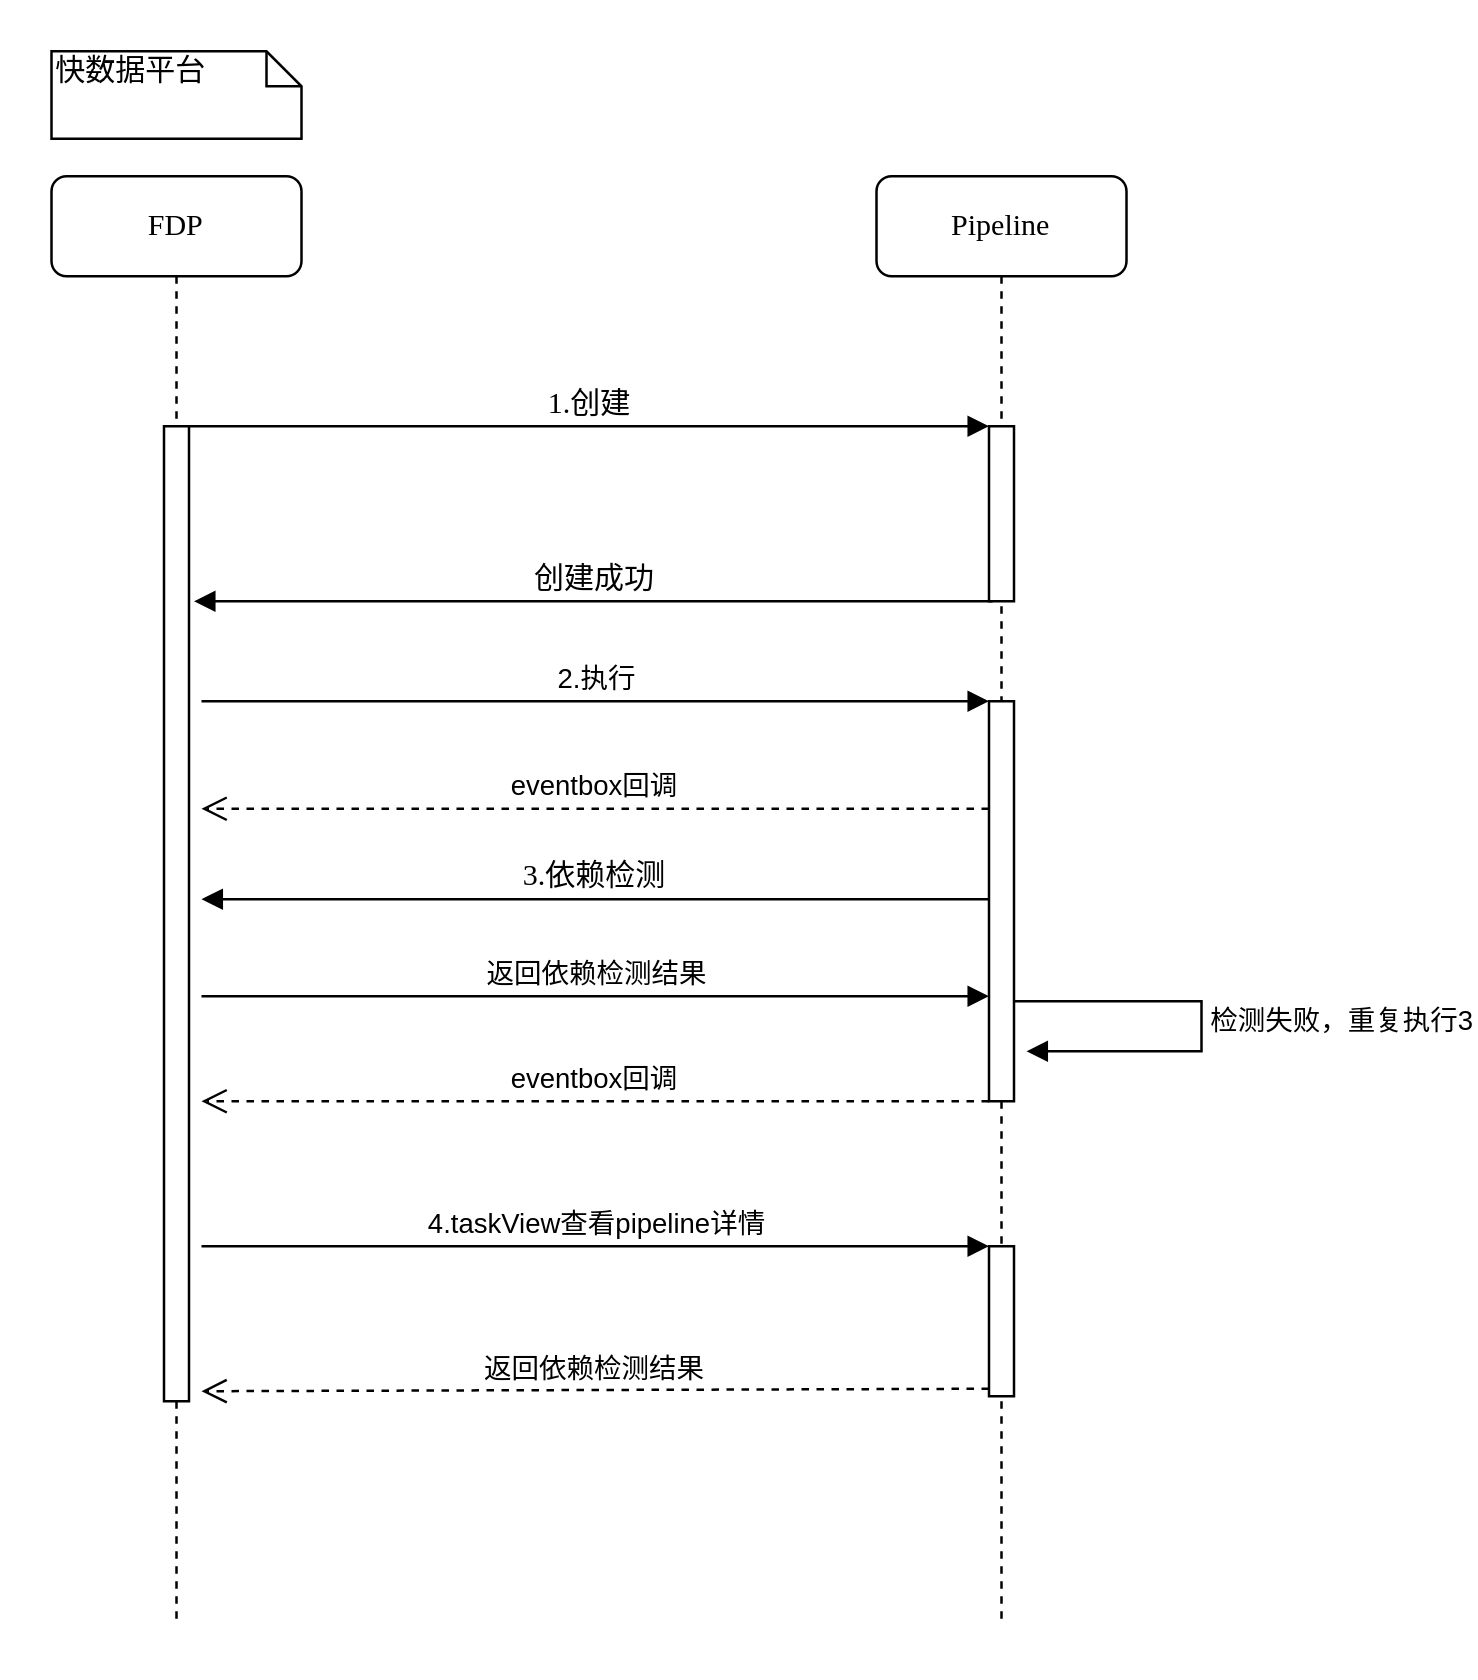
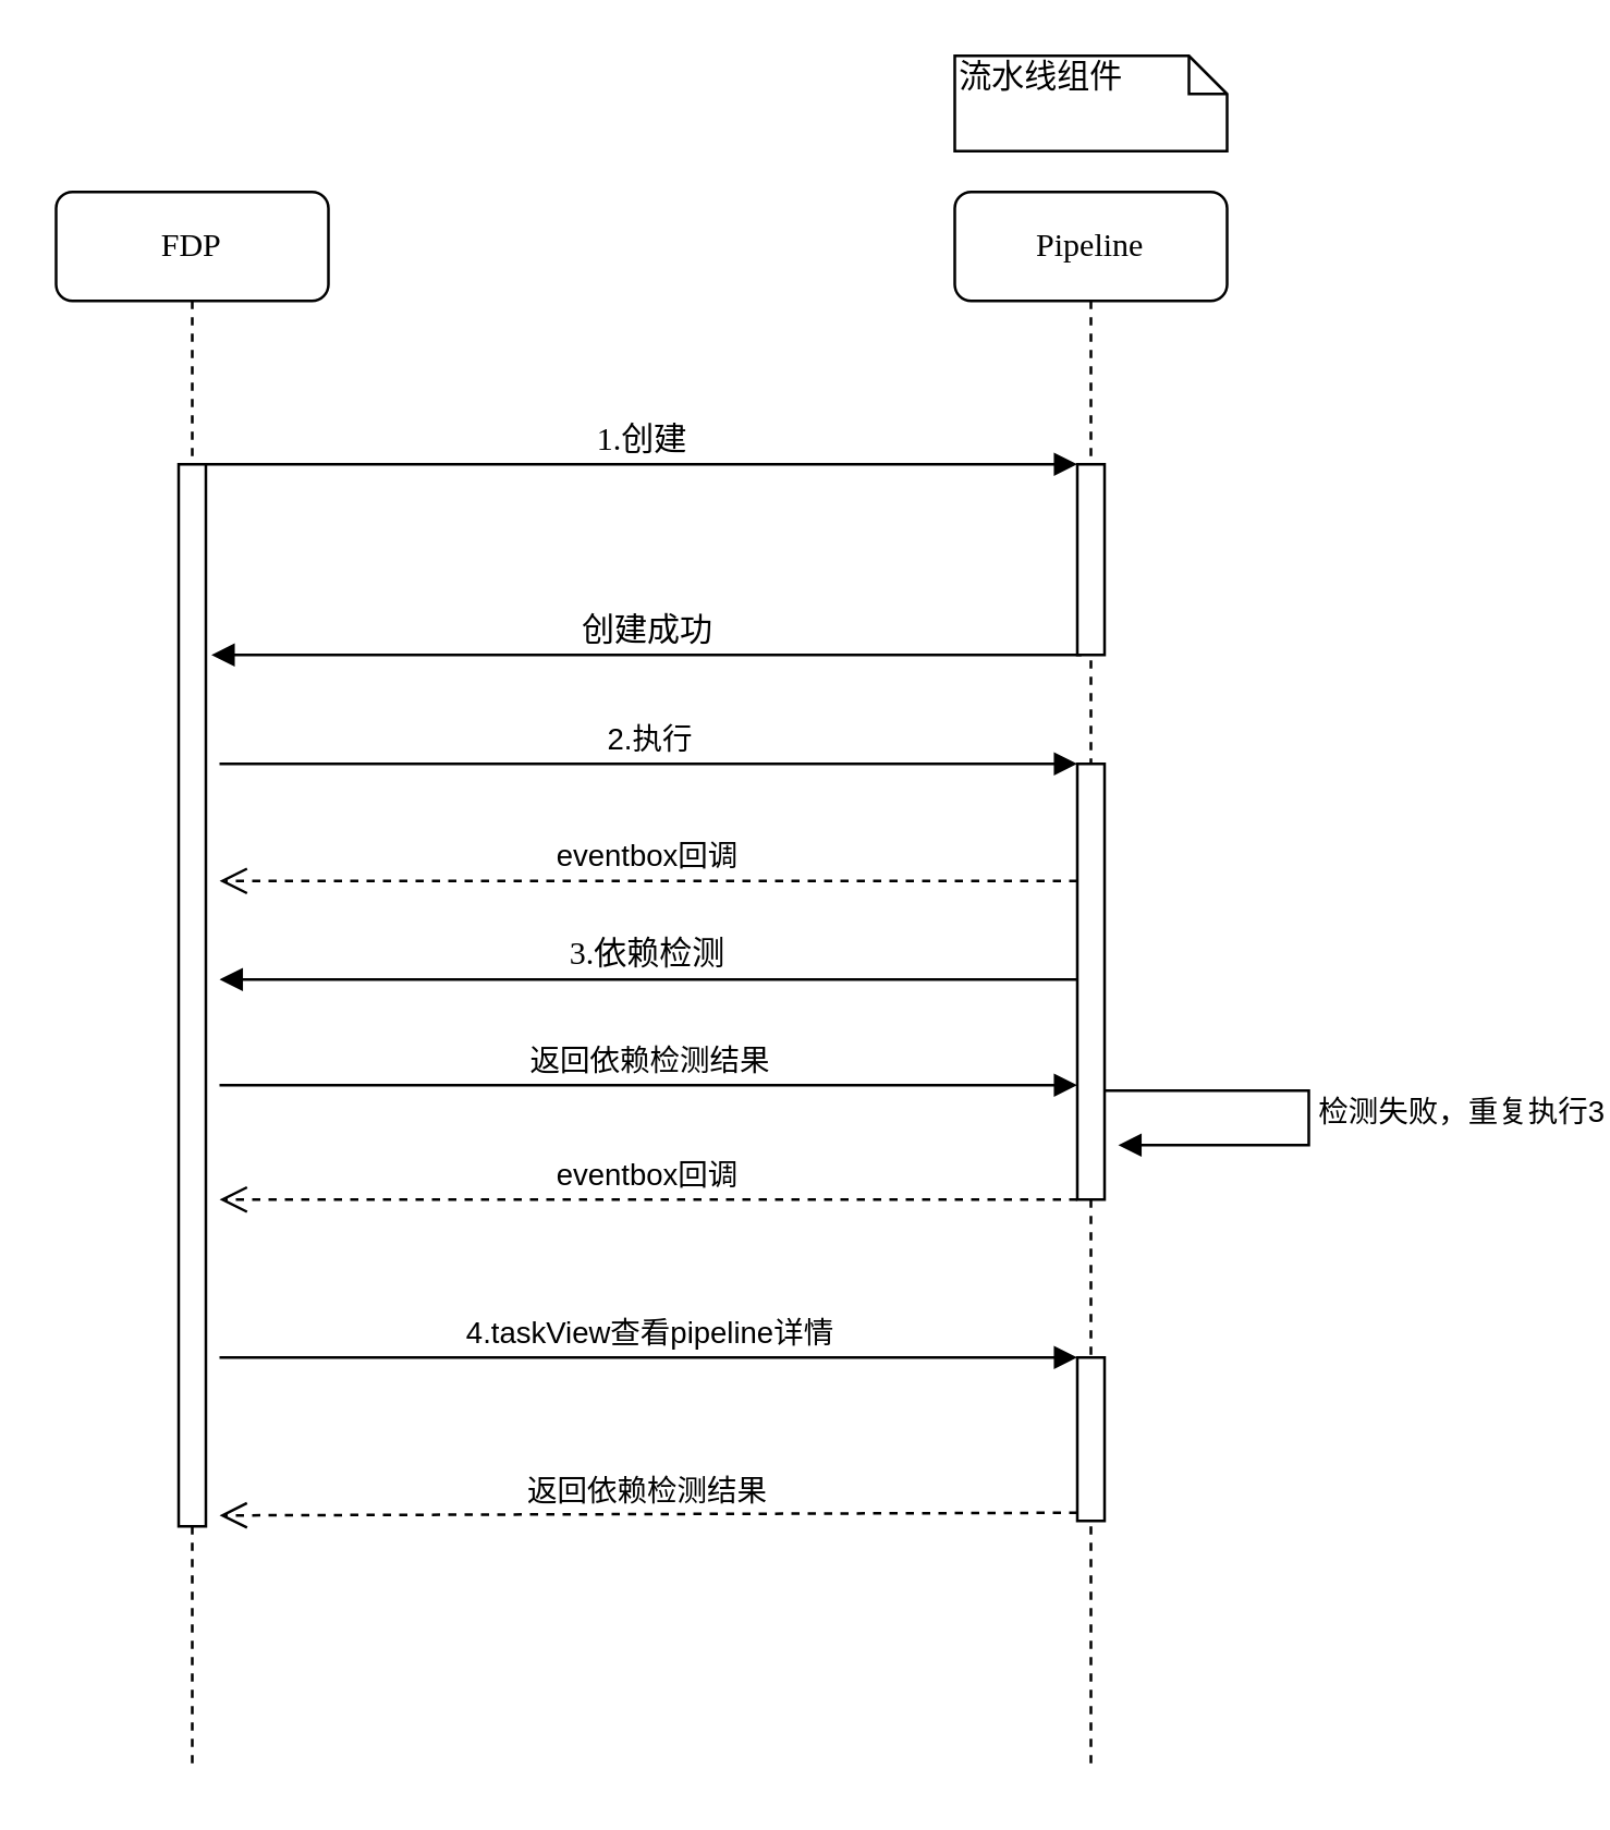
  <mxCell id="0" />
  <mxCell id="1" parent="0" />
  <mxCell id="2" value="Pipeline" style="shape=umlLifeline;perimeter=lifelinePerimeter;whiteSpace=wrap;html=1;container=1;collapsible=0;recursiveResize=0;outlineConnect=0;rounded=1;shadow=0;comic=0;labelBackgroundColor=none;strokeWidth=1;fontFamily=Verdana;fontSize=12;align=center;" parent="1" vertex="1"><mxGeometry x="350" y="70" width="100" height="580" as="geometry" /></mxCell>
  <mxCell id="3" value="" style="html=1;points=[];perimeter=orthogonalPerimeter;rounded=0;shadow=0;comic=0;labelBackgroundColor=none;strokeWidth=1;fontFamily=Verdana;fontSize=12;align=center;" parent="2" vertex="1"><mxGeometry x="45" y="100" width="10" height="70" as="geometry" /></mxCell>
  <mxCell id="4" value="1.创建" style="html=1;verticalAlign=bottom;endArrow=block;entryX=0;entryY=0;labelBackgroundColor=none;fontFamily=Verdana;fontSize=12;edgeStyle=elbowEdgeStyle;elbow=vertical;" parent="1" source="8" target="3" edge="1"><mxGeometry relative="1" as="geometry"><mxPoint x="140" y="180" as="sourcePoint" /></mxGeometry></mxCell>
- <mxCell id="5" value="快数据平台" style="shape=note;whiteSpace=wrap;html=1;size=14;verticalAlign=top;align=left;spacingTop=-6;rounded=0;shadow=0;comic=0;labelBackgroundColor=none;strokeWidth=1;fontFamily=Verdana;fontSize=12" parent="1" vertex="1"><mxGeometry x="20" y="20" width="100" height="35" as="geometry" /></mxCell>
+ <mxCell id="6" value="流水线组件" style="shape=note;whiteSpace=wrap;html=1;size=14;verticalAlign=top;align=left;spacingTop=-6;rounded=0;shadow=0;comic=0;labelBackgroundColor=none;strokeWidth=1;fontFamily=Verdana;fontSize=12" parent="1" vertex="1"><mxGeometry x="350" y="20" width="100" height="35" as="geometry" /></mxCell>
  <mxCell id="7" value="FDP" style="shape=umlLifeline;perimeter=lifelinePerimeter;whiteSpace=wrap;html=1;container=1;collapsible=0;recursiveResize=0;outlineConnect=0;rounded=1;shadow=0;comic=0;labelBackgroundColor=none;strokeWidth=1;fontFamily=Verdana;fontSize=12;align=center;" parent="1" vertex="1"><mxGeometry x="20" y="70" width="100" height="580" as="geometry" /></mxCell>
  <mxCell id="8" value="" style="html=1;points=[];perimeter=orthogonalPerimeter;rounded=0;shadow=0;comic=0;labelBackgroundColor=none;strokeWidth=1;fontFamily=Verdana;fontSize=12;align=center;" parent="7" vertex="1"><mxGeometry x="45" y="100" width="10" height="390" as="geometry" /></mxCell>
  <mxCell id="9" value="创建成功" style="html=1;verticalAlign=bottom;endArrow=block;labelBackgroundColor=none;fontFamily=Verdana;fontSize=12;edgeStyle=elbowEdgeStyle;elbow=vertical;" edge="1" parent="1"><mxGeometry relative="1" as="geometry"><mxPoint x="396.5" y="240" as="sourcePoint" /><mxPoint x="77" y="240" as="targetPoint" /><Array as="points"><mxPoint x="147" y="240" /></Array></mxGeometry></mxCell>
  <mxCell id="10" value="" style="html=1;points=[];perimeter=orthogonalPerimeter;gradientColor=none;" vertex="1" parent="1"><mxGeometry x="395" y="280" width="10" height="160" as="geometry" /></mxCell>
  <mxCell id="11" value="2.执行" style="html=1;verticalAlign=bottom;endArrow=block;entryX=0;entryY=0;" edge="1" target="10" parent="1"><mxGeometry relative="1" as="geometry"><mxPoint x="80" y="280" as="sourcePoint" /></mxGeometry></mxCell>
  <mxCell id="12" value="eventbox回调" style="html=1;verticalAlign=bottom;endArrow=open;dashed=1;endSize=8;exitX=0;exitY=0.95;" edge="1" parent="1"><mxGeometry relative="1" as="geometry"><mxPoint x="80" y="323" as="targetPoint" /><mxPoint x="395" y="323" as="sourcePoint" /></mxGeometry></mxCell>
  <mxCell id="13" value="3.依赖检测" style="html=1;verticalAlign=bottom;endArrow=block;labelBackgroundColor=none;fontFamily=Verdana;fontSize=12;edgeStyle=elbowEdgeStyle;elbow=horizontal;" edge="1" parent="1"><mxGeometry relative="1" as="geometry"><mxPoint x="80" y="359.17" as="targetPoint" /><mxPoint x="395" y="359.17" as="sourcePoint" /></mxGeometry></mxCell>
  <mxCell id="14" value="返回依赖检测结果" style="html=1;verticalAlign=bottom;endArrow=block;entryX=0;entryY=0;" edge="1" parent="1"><mxGeometry relative="1" as="geometry"><mxPoint x="80" y="398" as="sourcePoint" /><mxPoint x="395" y="398" as="targetPoint" /></mxGeometry></mxCell>
  <mxCell id="15" value="eventbox回调" style="html=1;verticalAlign=bottom;endArrow=open;dashed=1;endSize=8;exitX=0;exitY=0.95;" edge="1" parent="1"><mxGeometry relative="1" as="geometry"><mxPoint x="80" y="440" as="targetPoint" /><mxPoint x="395" y="440" as="sourcePoint" /></mxGeometry></mxCell>
  <mxCell id="16" value="" style="html=1;points=[];perimeter=orthogonalPerimeter;gradientColor=none;" vertex="1" parent="1"><mxGeometry x="395" y="498" width="10" height="60" as="geometry" /></mxCell>
  <mxCell id="17" value="4.taskView查看pipeline详情" style="html=1;verticalAlign=bottom;endArrow=block;entryX=0;entryY=0;" edge="1" parent="1"><mxGeometry relative="1" as="geometry"><mxPoint x="80" y="498" as="sourcePoint" /><mxPoint x="395" y="498" as="targetPoint" /></mxGeometry></mxCell>
  <mxCell id="18" value="返回依赖检测结果" style="html=1;verticalAlign=bottom;endArrow=open;dashed=1;endSize=8;exitX=0;exitY=0.95;" edge="1" source="16" parent="1"><mxGeometry relative="1" as="geometry"><mxPoint x="80" y="556" as="targetPoint" /></mxGeometry></mxCell>
  <mxCell id="19" value="检测失败，重复执行3" style="edgeStyle=orthogonalEdgeStyle;html=1;align=left;spacingLeft=2;endArrow=block;rounded=0;entryX=1;entryY=0;" edge="1" parent="1"><mxGeometry relative="1" as="geometry"><mxPoint x="405" y="400" as="sourcePoint" /><Array as="points"><mxPoint x="480" y="400" /><mxPoint x="480" y="420" /></Array><mxPoint x="410" y="420" as="targetPoint" /></mxGeometry></mxCell>
